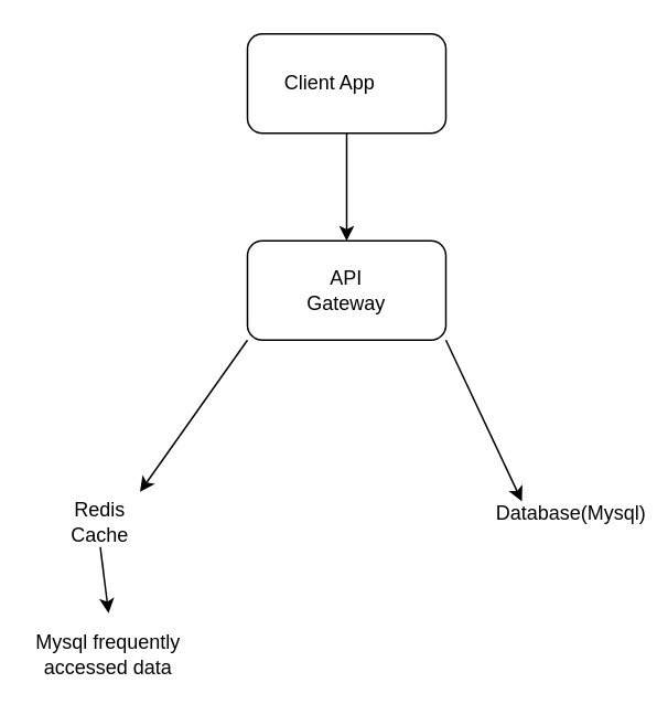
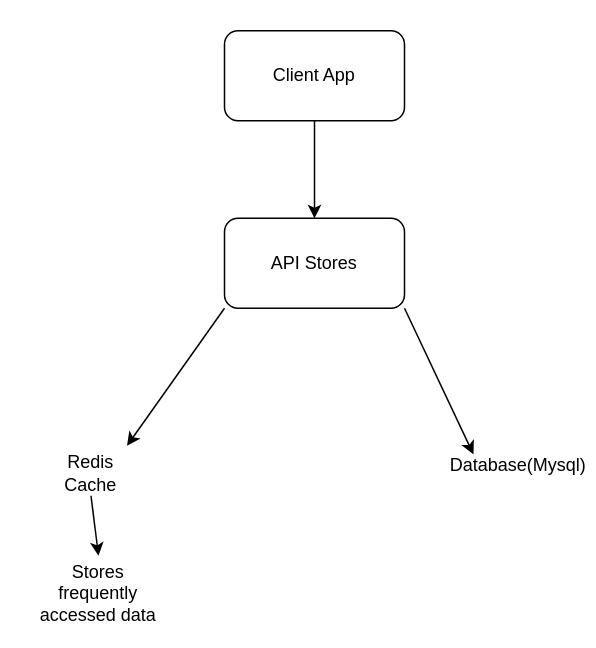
  <mxCell id="0" />
  <mxCell id="1" parent="0" />
  <mxCell id="2" value="" style="rounded=1;whiteSpace=wrap;html=1;" vertex="1" parent="1"><mxGeometry x="149" y="20" width="120" height="60" as="geometry" /></mxCell>
- <mxCell id="3" value="Client App" style="text;html=1;whiteSpace=wrap;strokeColor=none;fillColor=none;align=center;verticalAlign=middle;rounded=0;" vertex="1" parent="1"><mxGeometry x="169" y="35" width="60" height="30" as="geometry" /></mxCell>
+ <mxCell id="3" value="Client App" style="text;html=1;whiteSpace=wrap;strokeColor=none;fillColor=none;align=center;verticalAlign=middle;rounded=0;" vertex="1" parent="1"><mxGeometry x="179" y="35" width="60" height="30" as="geometry" /></mxCell>
  <mxCell id="4" value="" style="rounded=1;whiteSpace=wrap;html=1;" vertex="1" parent="1"><mxGeometry x="149" y="145" width="120" height="60" as="geometry" /></mxCell>
- <mxCell id="5" value="API Gateway" style="text;html=1;whiteSpace=wrap;strokeColor=none;fillColor=none;align=center;verticalAlign=middle;rounded=0;" vertex="1" parent="1"><mxGeometry x="179" y="160" width="60" height="30" as="geometry" /></mxCell>
+ <mxCell id="5" value="API Stores" style="text;html=1;whiteSpace=wrap;strokeColor=none;fillColor=none;align=center;verticalAlign=middle;rounded=0;" vertex="1" parent="1"><mxGeometry x="179" y="160" width="60" height="30" as="geometry" /></mxCell>
  <mxCell id="6" value="Redis Cache" style="text;html=1;whiteSpace=wrap;strokeColor=none;fillColor=none;align=center;verticalAlign=middle;rounded=0;" vertex="1" parent="1"><mxGeometry x="30" y="300" width="60" height="30" as="geometry" /></mxCell>
  <mxCell id="7" value="Database(Mysql)" style="text;html=1;whiteSpace=wrap;strokeColor=none;fillColor=none;align=center;verticalAlign=middle;rounded=0;" vertex="1" parent="1"><mxGeometry x="315" y="295" width="60" height="30" as="geometry" /></mxCell>
  <mxCell id="8" value="" style="endArrow=classic;html=1;rounded=0;exitX=1;exitY=1;exitDx=0;exitDy=0;entryX=0;entryY=0.25;entryDx=0;entryDy=0;" edge="1" parent="1" source="4" target="7"><mxGeometry width="50" height="50" relative="1" as="geometry"><mxPoint x="235" y="360" as="sourcePoint" /><mxPoint x="285" y="310" as="targetPoint" /></mxGeometry></mxCell>
  <mxCell id="9" value="" style="endArrow=classic;html=1;rounded=0;exitX=0;exitY=1;exitDx=0;exitDy=0;entryX=0.9;entryY=-0.111;entryDx=0;entryDy=0;entryPerimeter=0;" edge="1" parent="1" source="4" target="6"><mxGeometry width="50" height="50" relative="1" as="geometry"><mxPoint x="235" y="360" as="sourcePoint" /><mxPoint x="285" y="310" as="targetPoint" /></mxGeometry></mxCell>
- <mxCell id="10" value="Mysql frequently accessed data" style="text;html=1;whiteSpace=wrap;strokeColor=none;fillColor=none;align=center;verticalAlign=middle;rounded=0;" vertex="1" parent="1"><mxGeometry x="20" y="380" width="90" height="30" as="geometry" /></mxCell>
+ <mxCell id="10" value="Stores frequently accessed data" style="text;html=1;whiteSpace=wrap;strokeColor=none;fillColor=none;align=center;verticalAlign=middle;rounded=0;" vertex="1" parent="1"><mxGeometry x="20" y="380" width="90" height="30" as="geometry" /></mxCell>
  <mxCell id="11" value="" style="endArrow=classic;html=1;rounded=0;exitX=0.5;exitY=1;exitDx=0;exitDy=0;" edge="1" parent="1" source="6"><mxGeometry width="50" height="50" relative="1" as="geometry"><mxPoint x="235" y="260" as="sourcePoint" /><mxPoint x="65" y="370" as="targetPoint" /></mxGeometry></mxCell>
  <mxCell id="12" value="" style="endArrow=classic;html=1;rounded=0;exitX=0.5;exitY=1;exitDx=0;exitDy=0;entryX=0.5;entryY=0;entryDx=0;entryDy=0;" edge="1" parent="1" source="2" target="4"><mxGeometry width="50" height="50" relative="1" as="geometry"><mxPoint x="235" y="260" as="sourcePoint" /><mxPoint x="285" y="210" as="targetPoint" /></mxGeometry></mxCell>
